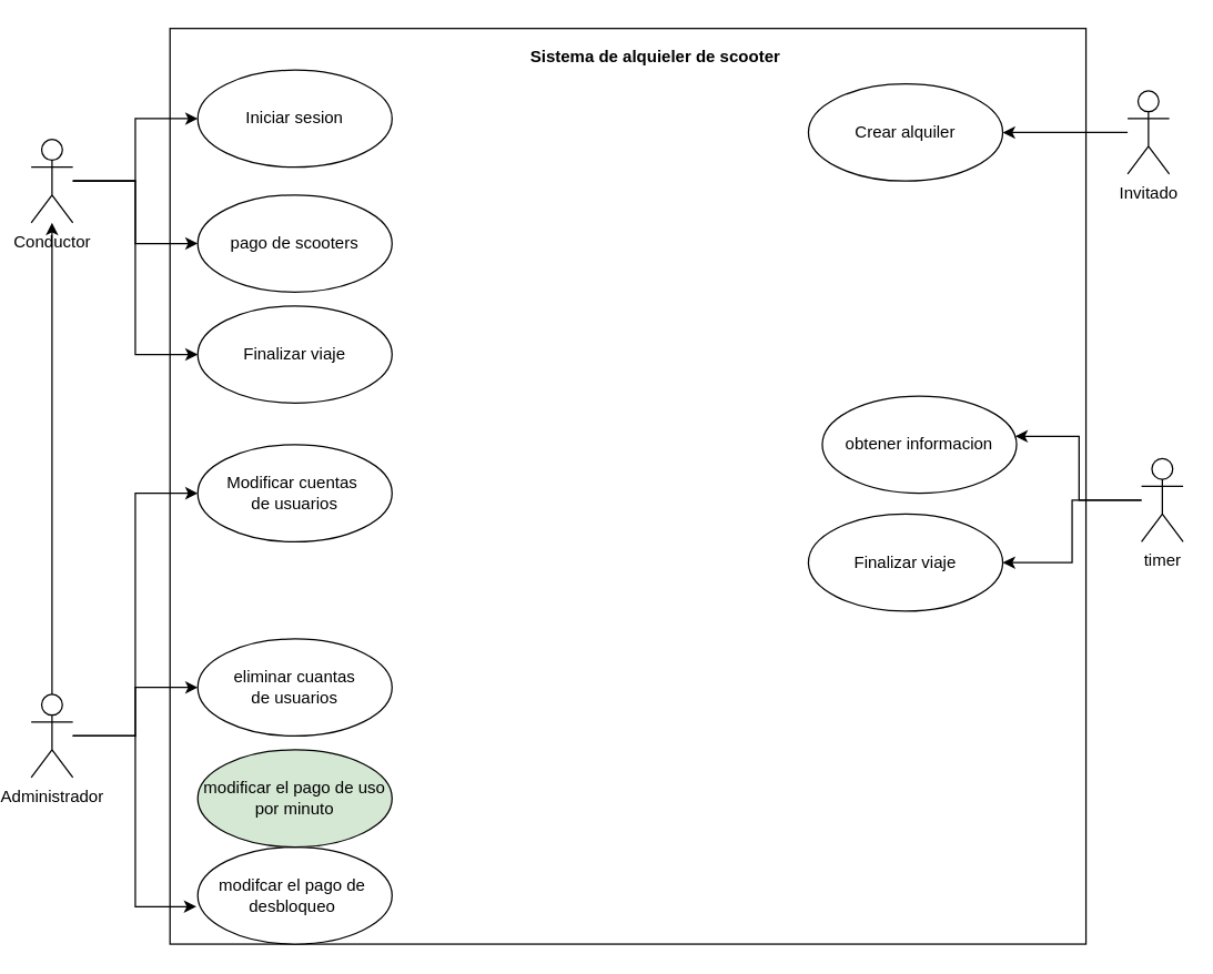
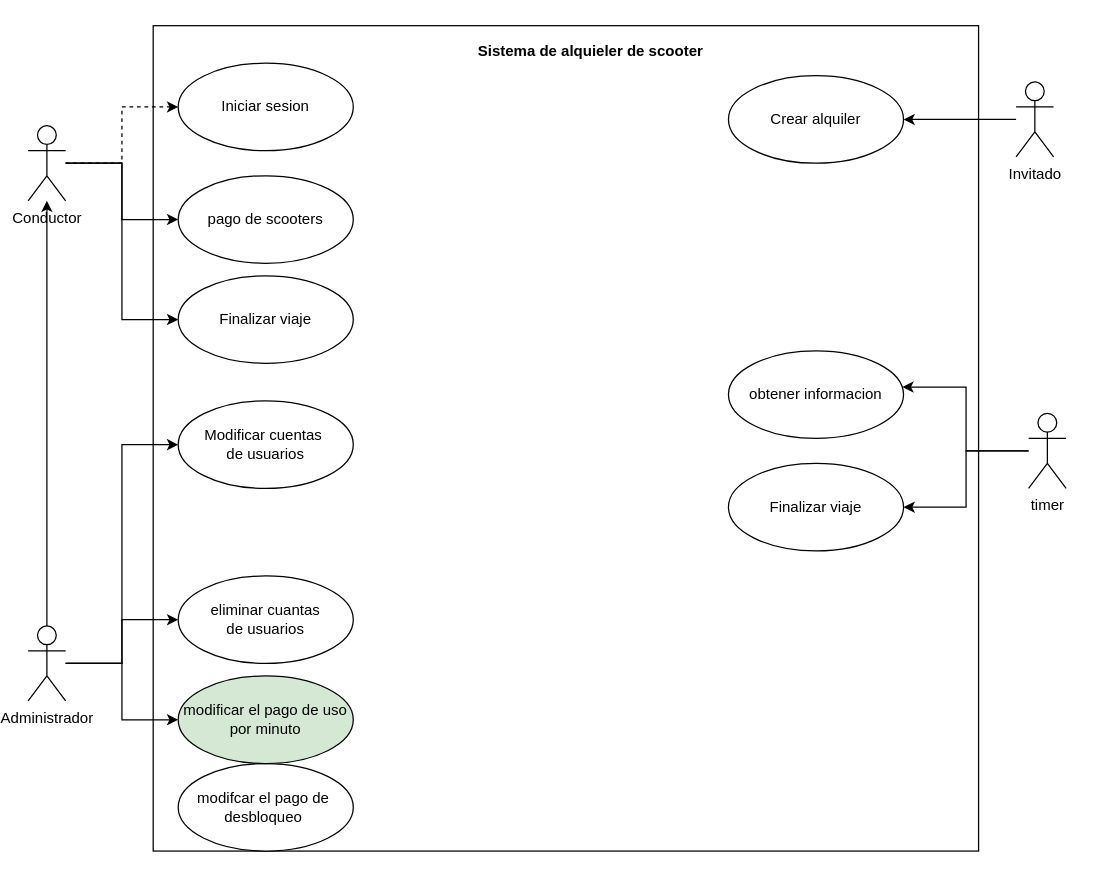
  <mxCell id="0" />
  <mxCell id="1" parent="0" />
  <mxCell id="2" value="" style="whiteSpace=wrap;html=1;aspect=fixed;" vertex="1" parent="1"><mxGeometry x="120" y="20" width="660" height="660" as="geometry" /></mxCell>
  <mxCell id="3" value="Sistema de alquieler de scooter" style="text;align=center;fontStyle=1;verticalAlign=middle;spacingLeft=3;spacingRight=3;strokeColor=none;rotatable=0;points=[[0,0.5],[1,0.5]];portConstraint=eastwest;" vertex="1" parent="1"><mxGeometry x="430" y="30" width="80" height="20" as="geometry" /></mxCell>
  <mxCell id="4" value="pago de scooters" style="ellipse;whiteSpace=wrap;html=1;" vertex="1" parent="1"><mxGeometry x="140" y="140" width="140" height="70" as="geometry" /></mxCell>
  <mxCell id="5" style="edgeStyle=orthogonalEdgeStyle;rounded=0;orthogonalLoop=1;jettySize=auto;html=1;" edge="1" parent="1" source="8" target="4"><mxGeometry relative="1" as="geometry" /></mxCell>
- <mxCell id="6" style="edgeStyle=orthogonalEdgeStyle;rounded=0;orthogonalLoop=1;jettySize=auto;html=1;" edge="1" parent="1" source="8" target="16"><mxGeometry relative="1" as="geometry" /></mxCell>
+ <mxCell id="6" style="edgeStyle=orthogonalEdgeStyle;rounded=0;orthogonalLoop=1;jettySize=auto;html=1;dashed=1;" edge="1" parent="1" source="8" target="16"><mxGeometry relative="1" as="geometry" /></mxCell>
  <mxCell id="7" style="edgeStyle=orthogonalEdgeStyle;rounded=0;orthogonalLoop=1;jettySize=auto;html=1;entryX=0;entryY=0.5;entryDx=0;entryDy=0;" edge="1" parent="1" source="8" target="22"><mxGeometry relative="1" as="geometry" /></mxCell>
  <mxCell id="8" value="Conductor" style="shape=umlActor;verticalLabelPosition=bottom;verticalAlign=top;html=1;" vertex="1" parent="1"><mxGeometry x="20" y="100" width="30" height="60" as="geometry" /></mxCell>
  <mxCell id="9" value="eliminar cuantas&lt;br&gt;de usuarios" style="ellipse;whiteSpace=wrap;html=1;" vertex="1" parent="1"><mxGeometry x="140" y="460" width="140" height="70" as="geometry" /></mxCell>
  <mxCell id="10" style="edgeStyle=orthogonalEdgeStyle;rounded=0;orthogonalLoop=1;jettySize=auto;html=1;entryX=0;entryY=0.5;entryDx=0;entryDy=0;" edge="1" parent="1" source="14" target="15"><mxGeometry relative="1" as="geometry" /></mxCell>
  <mxCell id="11" style="edgeStyle=orthogonalEdgeStyle;rounded=0;orthogonalLoop=1;jettySize=auto;html=1;entryX=0;entryY=0.5;entryDx=0;entryDy=0;" edge="1" parent="1" source="14" target="9"><mxGeometry relative="1" as="geometry" /></mxCell>
  <mxCell id="12" style="edgeStyle=orthogonalEdgeStyle;rounded=0;orthogonalLoop=1;jettySize=auto;html=1;" edge="1" parent="1" source="14" target="8"><mxGeometry relative="1" as="geometry" /></mxCell>
- <mxCell id="13" style="edgeStyle=orthogonalEdgeStyle;rounded=0;orthogonalLoop=1;jettySize=auto;html=1;entryX=-0.007;entryY=0.614;entryDx=0;entryDy=0;entryPerimeter=0;" edge="1" parent="1" source="14" target="20"><mxGeometry relative="1" as="geometry" /></mxCell>
+ <mxCell id="13" style="edgeStyle=orthogonalEdgeStyle;rounded=0;orthogonalLoop=1;jettySize=auto;html=1;" edge="1" parent="1" source="14" target="21"><mxGeometry relative="1" as="geometry" /></mxCell>
  <mxCell id="14" value="Administrador" style="shape=umlActor;verticalLabelPosition=bottom;verticalAlign=top;html=1;" vertex="1" parent="1"><mxGeometry x="20" y="500" width="30" height="60" as="geometry" /></mxCell>
  <mxCell id="15" value="Modificar cuentas&amp;nbsp;&lt;br&gt;de usuarios" style="ellipse;whiteSpace=wrap;html=1;" vertex="1" parent="1"><mxGeometry x="140" y="320" width="140" height="70" as="geometry" /></mxCell>
  <mxCell id="16" value="Iniciar sesion" style="ellipse;whiteSpace=wrap;html=1;" vertex="1" parent="1"><mxGeometry x="140" y="50" width="140" height="70" as="geometry" /></mxCell>
  <mxCell id="17" value="Crear alquiler" style="ellipse;whiteSpace=wrap;html=1;" vertex="1" parent="1"><mxGeometry x="580" y="60" width="140" height="70" as="geometry" /></mxCell>
  <mxCell id="18" style="edgeStyle=orthogonalEdgeStyle;rounded=0;orthogonalLoop=1;jettySize=auto;html=1;" edge="1" parent="1" source="19" target="17"><mxGeometry relative="1" as="geometry" /></mxCell>
  <mxCell id="19" value="Invitado" style="shape=umlActor;verticalLabelPosition=bottom;verticalAlign=top;html=1;" vertex="1" parent="1"><mxGeometry x="810" y="65" width="30" height="60" as="geometry" /></mxCell>
  <mxCell id="20" value="modifcar el pago de&amp;nbsp;&lt;br&gt;desbloqueo&amp;nbsp;" style="ellipse;whiteSpace=wrap;html=1;" vertex="1" parent="1"><mxGeometry x="140" y="610" width="140" height="70" as="geometry" /></mxCell>
  <mxCell id="21" value="modificar el pago de uso por minuto" style="ellipse;whiteSpace=wrap;html=1;fillColor=#d5e8d4;" vertex="1" parent="1"><mxGeometry x="140" y="540" width="140" height="70" as="geometry" /></mxCell>
  <mxCell id="22" value="Finalizar viaje" style="ellipse;whiteSpace=wrap;html=1;" vertex="1" parent="1"><mxGeometry x="140" y="220" width="140" height="70" as="geometry" /></mxCell>
- <mxCell id="23" value="obtener informacion" style="ellipse;whiteSpace=wrap;html=1;" vertex="1" parent="1"><mxGeometry x="590" y="285" width="140" height="70" as="geometry" /></mxCell>
+ <mxCell id="23" value="obtener informacion" style="ellipse;whiteSpace=wrap;html=1;" vertex="1" parent="1"><mxGeometry x="580" y="280" width="140" height="70" as="geometry" /></mxCell>
  <mxCell id="24" style="edgeStyle=orthogonalEdgeStyle;rounded=0;orthogonalLoop=1;jettySize=auto;html=1;entryX=0.993;entryY=0.414;entryDx=0;entryDy=0;entryPerimeter=0;" edge="1" parent="1" source="26" target="23"><mxGeometry relative="1" as="geometry" /></mxCell>
  <mxCell id="25" style="edgeStyle=orthogonalEdgeStyle;rounded=0;orthogonalLoop=1;jettySize=auto;html=1;entryX=1;entryY=0.5;entryDx=0;entryDy=0;" edge="1" parent="1" source="26" target="27"><mxGeometry relative="1" as="geometry" /></mxCell>
  <mxCell id="26" value="timer" style="shape=umlActor;verticalLabelPosition=bottom;verticalAlign=top;html=1;" vertex="1" parent="1"><mxGeometry x="820" y="330" width="30" height="60" as="geometry" /></mxCell>
  <mxCell id="27" value="Finalizar viaje" style="ellipse;whiteSpace=wrap;html=1;" vertex="1" parent="1"><mxGeometry x="580" y="370" width="140" height="70" as="geometry" /></mxCell>
